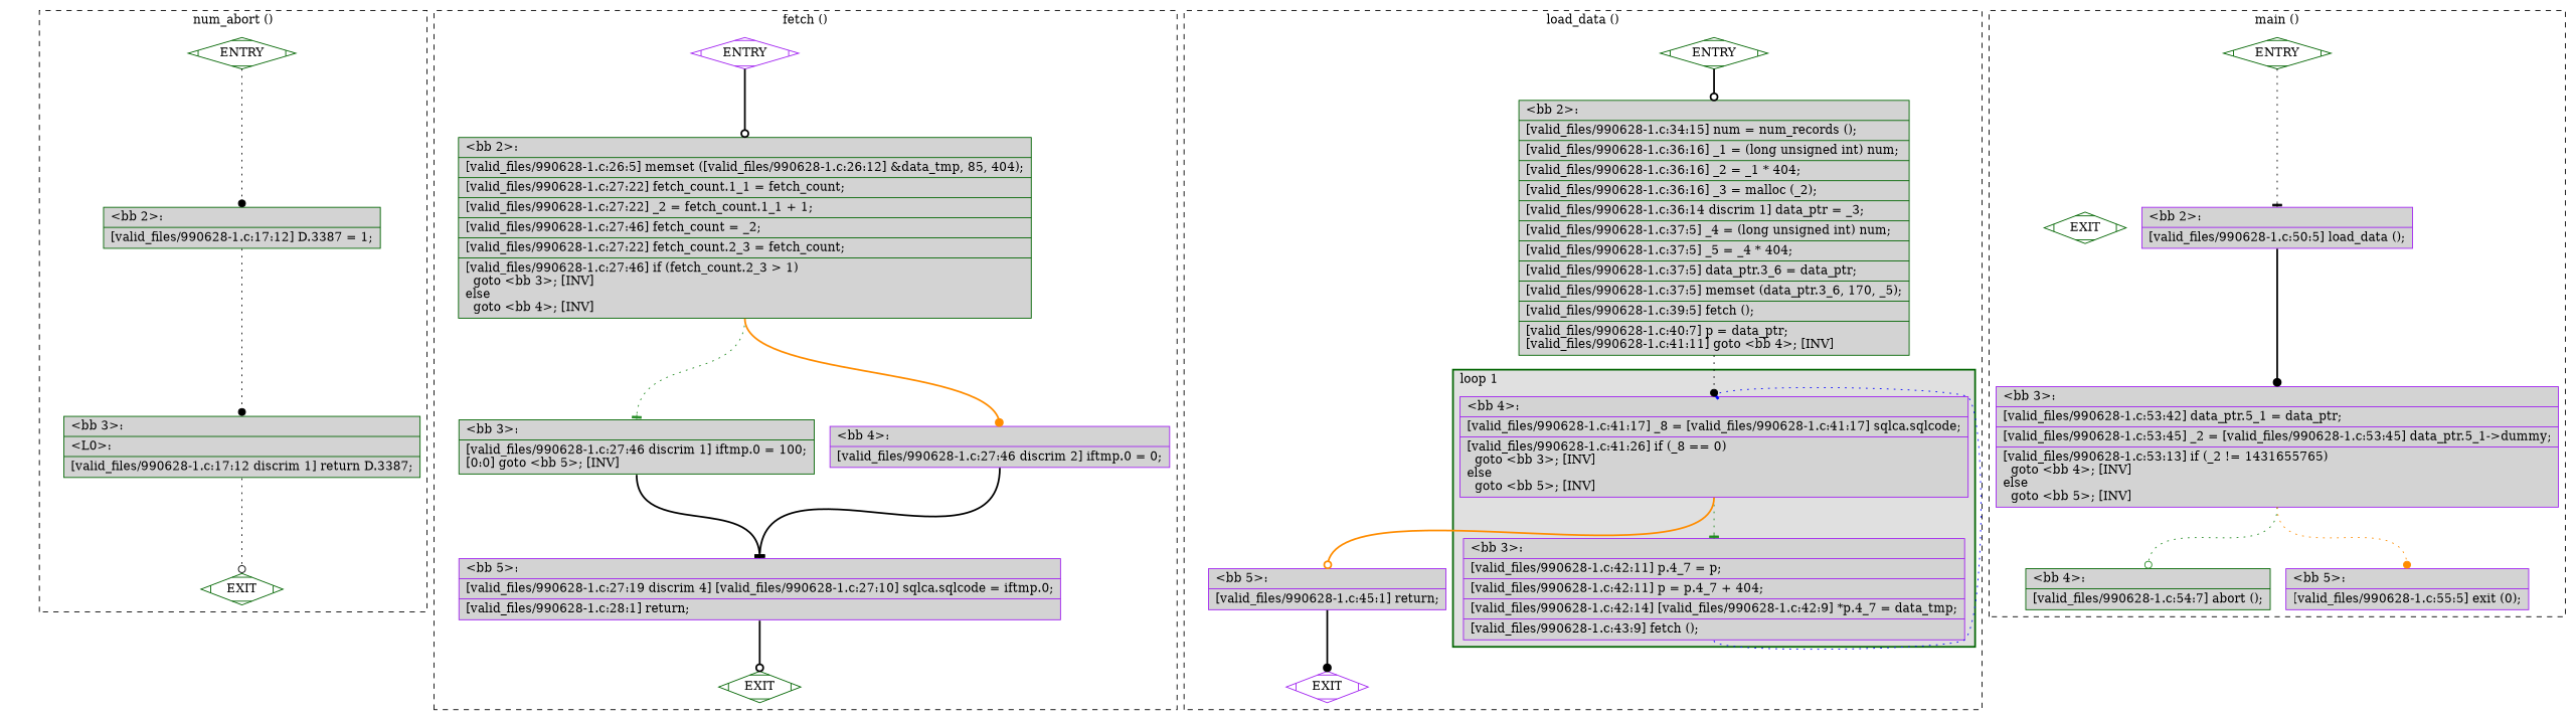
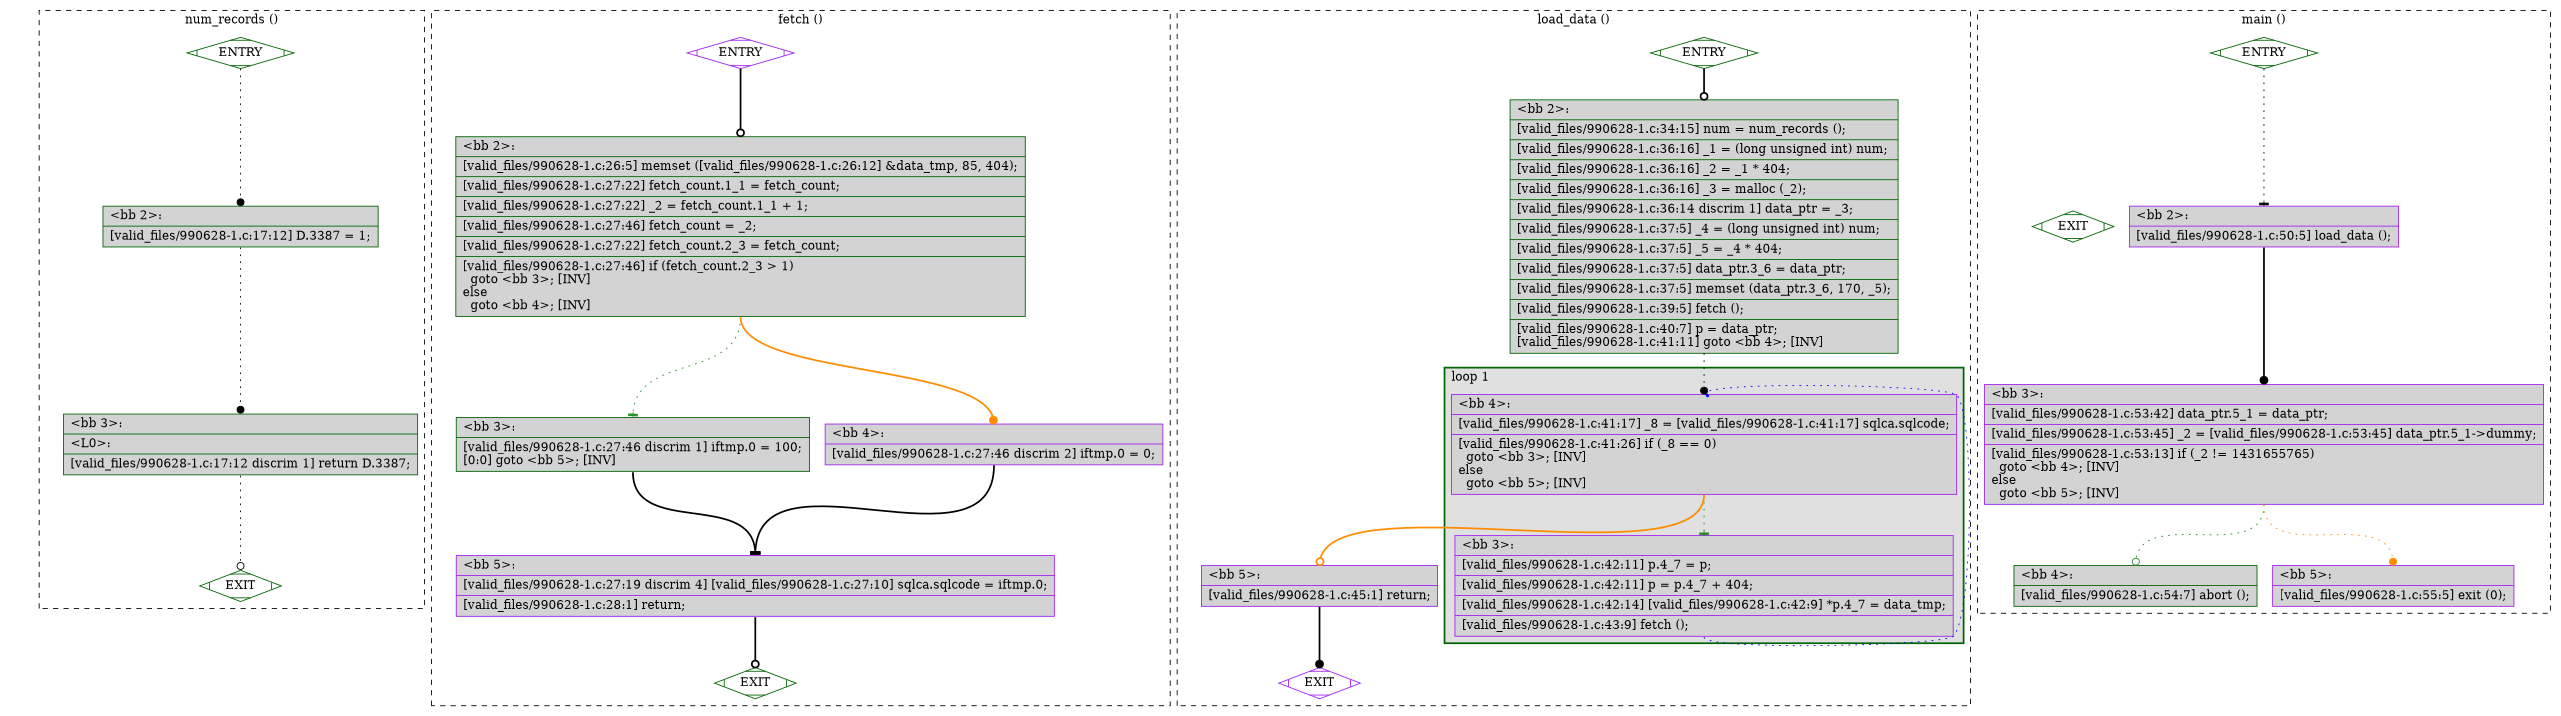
  digraph {
    node [fillcolor=lightgrey shape=record style=filled color=darkgreen]
    edge [constraint=true headport=n style=dotted tailport=s color=black weight=10 arrowhead=dot]
    n1 [fillcolor=white label=ENTRY shape=Mdiamond]
    n2 [fillcolor=white label=EXIT shape=Mdiamond]
    n3 [label="{\<bb\ 2\>:\l|[valid_files/990628-1.c:17:12]\ D.3387\ =\ 1;\l}"]
    n4 [label="{\<bb\ 3\>:\l|\<L0\>:\l|[valid_files/990628-1.c:17:12\ discrim\ 1]\ return\ D.3387;\l}"]
    n5 [fillcolor=white label=ENTRY shape=Mdiamond color=purple]
    n6 [fillcolor=white label=EXIT shape=Mdiamond]
    n7 [label="{\<bb\ 2\>:\l|[valid_files/990628-1.c:26:5]\ memset\ ([valid_files/990628-1.c:26:12]\ &data_tmp,\ 85,\ 404);\l|[valid_files/990628-1.c:27:22]\ fetch_count.1_1\ =\ fetch_count;\l|[valid_files/990628-1.c:27:22]\ _2\ =\ fetch_count.1_1\ +\ 1;\l|[valid_files/990628-1.c:27:46]\ fetch_count\ =\ _2;\l|[valid_files/990628-1.c:27:22]\ fetch_count.2_3\ =\ fetch_count;\l|[valid_files/990628-1.c:27:46]\ if\ (fetch_count.2_3\ \>\ 1)\l\ \ goto\ \<bb\ 3\>;\ [INV]\lelse\l\ \ goto\ \<bb\ 4\>;\ [INV]\l}"]
    n8 [label="{\<bb\ 3\>:\l|[valid_files/990628-1.c:27:46\ discrim\ 1]\ iftmp.0\ =\ 100;\l[0:0]\ goto\ \<bb\ 5\>;\ [INV]\l}"]
    n9 [label="{\<bb\ 4\>:\l|[valid_files/990628-1.c:27:46\ discrim\ 2]\ iftmp.0\ =\ 0;\l}" color=purple]
    n10 [label="{\<bb\ 5\>:\l|[valid_files/990628-1.c:27:19\ discrim\ 4]\ [valid_files/990628-1.c:27:10]\ sqlca.sqlcode\ =\ iftmp.0;\l|[valid_files/990628-1.c:28:1]\ return;\l}" color=purple]
    n11 [label="{\<bb\ 4\>:\l|[valid_files/990628-1.c:41:17]\ _8\ =\ [valid_files/990628-1.c:41:17]\ sqlca.sqlcode;\l|[valid_files/990628-1.c:41:26]\ if\ (_8\ ==\ 0)\l\ \ goto\ \<bb\ 3\>;\ [INV]\lelse\l\ \ goto\ \<bb\ 5\>;\ [INV]\l}" color=purple]
    n12 [label="{\<bb\ 3\>:\l|[valid_files/990628-1.c:42:11]\ p.4_7\ =\ p;\l|[valid_files/990628-1.c:42:11]\ p\ =\ p.4_7\ +\ 404;\l|[valid_files/990628-1.c:42:14]\ [valid_files/990628-1.c:42:9]\ *p.4_7\ =\ data_tmp;\l|[valid_files/990628-1.c:43:9]\ fetch\ ();\l}" color=purple]
    n13 [label="{\<bb\ 5\>:\l|[valid_files/990628-1.c:45:1]\ return;\l}" color=purple]
    n14 [fillcolor=white label=ENTRY shape=Mdiamond]
    n15 [fillcolor=white label=EXIT shape=Mdiamond color=purple]
    n16 [label="{\<bb\ 2\>:\l|[valid_files/990628-1.c:34:15]\ num\ =\ num_records\ ();\l|[valid_files/990628-1.c:36:16]\ _1\ =\ (long\ unsigned\ int)\ num;\l|[valid_files/990628-1.c:36:16]\ _2\ =\ _1\ *\ 404;\l|[valid_files/990628-1.c:36:16]\ _3\ =\ malloc\ (_2);\l|[valid_files/990628-1.c:36:14\ discrim\ 1]\ data_ptr\ =\ _3;\l|[valid_files/990628-1.c:37:5]\ _4\ =\ (long\ unsigned\ int)\ num;\l|[valid_files/990628-1.c:37:5]\ _5\ =\ _4\ *\ 404;\l|[valid_files/990628-1.c:37:5]\ data_ptr.3_6\ =\ data_ptr;\l|[valid_files/990628-1.c:37:5]\ memset\ (data_ptr.3_6,\ 170,\ _5);\l|[valid_files/990628-1.c:39:5]\ fetch\ ();\l|[valid_files/990628-1.c:40:7]\ p\ =\ data_ptr;\l[valid_files/990628-1.c:41:11]\ goto\ \<bb\ 4\>;\ [INV]\l}"]
    n17 [fillcolor=white label=ENTRY shape=Mdiamond]
    n18 [fillcolor=white label=EXIT shape=Mdiamond]
    n19 [label="{\<bb\ 2\>:\l|[valid_files/990628-1.c:50:5]\ load_data\ ();\l}" color=purple]
    n20 [label="{\<bb\ 3\>:\l|[valid_files/990628-1.c:53:42]\ data_ptr.5_1\ =\ data_ptr;\l|[valid_files/990628-1.c:53:45]\ _2\ =\ [valid_files/990628-1.c:53:45]\ data_ptr.5_1-\>dummy;\l|[valid_files/990628-1.c:53:13]\ if\ (_2\ !=\ 1431655765)\l\ \ goto\ \<bb\ 4\>;\ [INV]\lelse\l\ \ goto\ \<bb\ 5\>;\ [INV]\l}" color=purple]
    n21 [label="{\<bb\ 4\>:\l|[valid_files/990628-1.c:54:7]\ abort\ ();\l}"]
    n22 [label="{\<bb\ 5\>:\l|[valid_files/990628-1.c:55:5]\ exit\ (0);\l}" color=purple]
    subgraph cluster_1 {
      color=black
-     label="num_abort ()"
+     label="num_records ()"
      style=dashed
      n1
      n2
      n3
      n4
    }
    subgraph cluster_2 {
      color=black
      label="fetch ()"
      style=dashed
      n5
      n6
      n7
      n8
      n9
      n10
    }
    subgraph cluster_3 {
      color=black
      label="load_data ()"
      style=dashed
      n13
      n14
      n15
      n16
      subgraph cluster_4 {
        color=darkgreen
        fillcolor=grey88
        label="loop 1"
        labeljust=l
        penwidth=2
        style=filled
        n11
        n12
      }
    }
    subgraph cluster_5 {
      color=black
      label="main ()"
      style=dashed
      n17
      n18
      n19
      n20
      n21
      n22
    }
    n1 -> n2 [style=invis color="" weight="" arrowhead=""]
    n1 -> n3 [weight=100]
    n3 -> n4 [weight=100]
    n4 -> n2 [arrowhead=odot]
    n5 -> n6 [style=invis color="" weight="" arrowhead=""]
    n5 -> n7 [style=bold weight=100 arrowhead=odot]
    n7 -> n8 [color=forestgreen arrowhead=tee]
    n7 -> n9 [color=darkorange style=bold]
    n8 -> n10 [style=bold weight=100 arrowhead=tee]
    n9 -> n10 [style=bold weight=100 arrowhead=tee]
    n10 -> n6 [style=bold arrowhead=odot]
    n11 -> n12 [color=forestgreen arrowhead=tee]
    n11 -> n13 [color=darkorange style=bold arrowhead=odot]
    n12 -> n11 [color=blue constraint=false arrowhead=tee]
    n13 -> n15 [style=bold]
    n14 -> n15 [style=invis color="" weight="" arrowhead=""]
    n14 -> n16 [style=bold weight=100 arrowhead=odot]
    n16 -> n11 [weight=100]
    n17 -> n18 [style=invis color="" weight="" arrowhead=""]
    n17 -> n19 [weight=100 arrowhead=tee]
    n19 -> n20 [style=bold weight=100]
    n20 -> n21 [color=forestgreen arrowhead=odot]
    n20 -> n22 [color=darkorange]
  }
